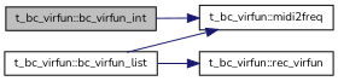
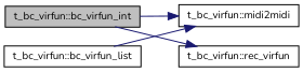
  digraph {
    fontname=Nunito
    rankdir=LR
    node [color=black fontname=Nunito fontsize=10 shape=record]
    edge [color=midnightblue fontname=Nunito fontsize=10 labelfontname=FreeSans labelfontsize=10 style=solid]
    n1 [fillcolor=grey75 fontcolor=black height=0.2 label="t_bc_virfun::bc_virfun_int" style=filled width=0.4]
-   n2 [height=0.2 label="t_bc_virfun::midi2freq" width=0.4]
+   n2 [height=0.2 label="t_bc_virfun::midi2midi" width=0.4]
    n3 [height=0.2 label="t_bc_virfun::bc_virfun_list" width=0.4]
    n4 [height=0.2 label="t_bc_virfun::rec_virfun" width=0.4]
    n1 -> n2
    n3 -> n2
-   n3 -> n4
+   n1 -> n4
  }
